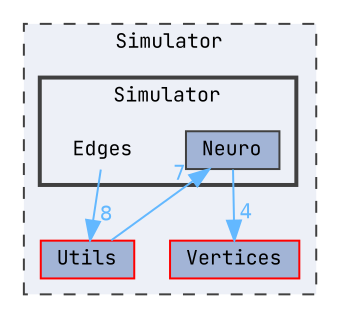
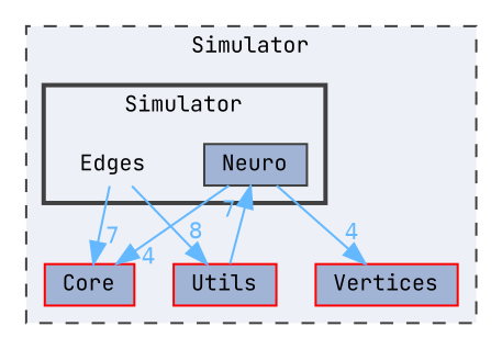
  digraph {
    compound=true
    fontname="JetBrains Mono"
    node [fontname="JetBrains Mono" fontsize=10 shape=box color=red fillcolor="#a2b4d6" style=filled]
    edge [color=steelblue1 fontcolor=steelblue1 fontname="JetBrains Mono" fontsize=10 headlabel=7 labeldistance=1.5 labelfontname=Helvetica labelfontsize=10]
    n1 [height=0.2 label=Edges shape=plaintext width=0.4 color="" fillcolor="" style=""]
    n2 [color=grey25 height=0.2 label=Neuro width=0.4]
+   n3 [height=0.2 label=Core width=0.4]
    n4 [height=0.2 label=Utils width=0.4]
    n5 [height=0.2 label=Vertices width=0.4]
    subgraph cluster_1 {
      bgcolor="#edf0f7"
      fontsize=10
      label=Simulator
      pencolor=grey25
      style="filled,dashed"
+     n3
      n4
      n5
      subgraph cluster_2 {
        bgcolor="#edf0f7"
        fontsize=10
        label=Simulator
        pencolor=grey25
        style="filled,bold"
        n1
        n2
      }
    }
+   n1 -> n3
    n1 -> n4 [headlabel=8]
+   n2 -> n3 [headlabel=4]
    n2 -> n5 [headlabel=4]
    n4 -> n2
  }
